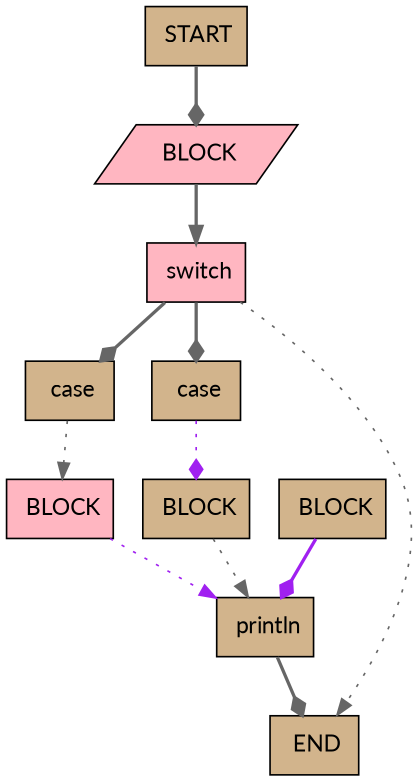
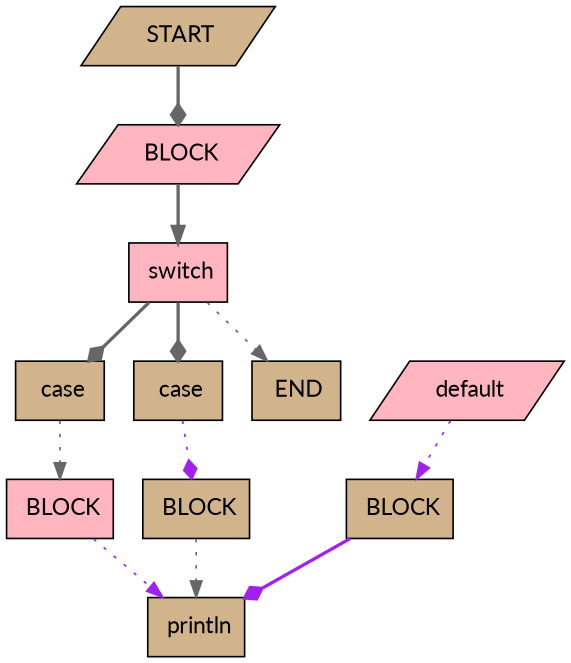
  digraph {
    fontname=Lato
    node [fillcolor=tan fontname=Lato shape=box style=filled]
    edge [arrowhead=diamond color=gray40 fontname=Lato style=bold]
-   n1 [label=" START"]
+   n1 [label=" START" shape=parallelogram]
    n2 [fillcolor=lightpink label=" BLOCK" shape=parallelogram]
    n3 [fillcolor=lightpink label=" switch"]
    n4 [label=" case"]
    n5 [label=" case"]
    n6 [label=" END"]
    n7 [fillcolor=lightpink label=" BLOCK"]
    n8 [label=" BLOCK"]
+   n9 [fillcolor=lightpink label=" default" shape=parallelogram]
    n10 [label=" BLOCK"]
    n11 [label=" println"]
    n1 -> n2
    n2 -> n3 [arrowhead=normal]
    n3 -> n4
    n3 -> n5
    n3 -> n6 [arrowhead=normal style=dotted]
    n4 -> n7 [arrowhead=normal style=dotted]
    n5 -> n8 [color=purple style=dotted]
    n7 -> n11 [arrowhead=normal color=purple style=dotted]
    n8 -> n11 [arrowhead=normal style=dotted]
+   n9 -> n10 [arrowhead=normal color=purple style=dotted]
    n10 -> n11 [color=purple]
-   n11 -> n6
  }
